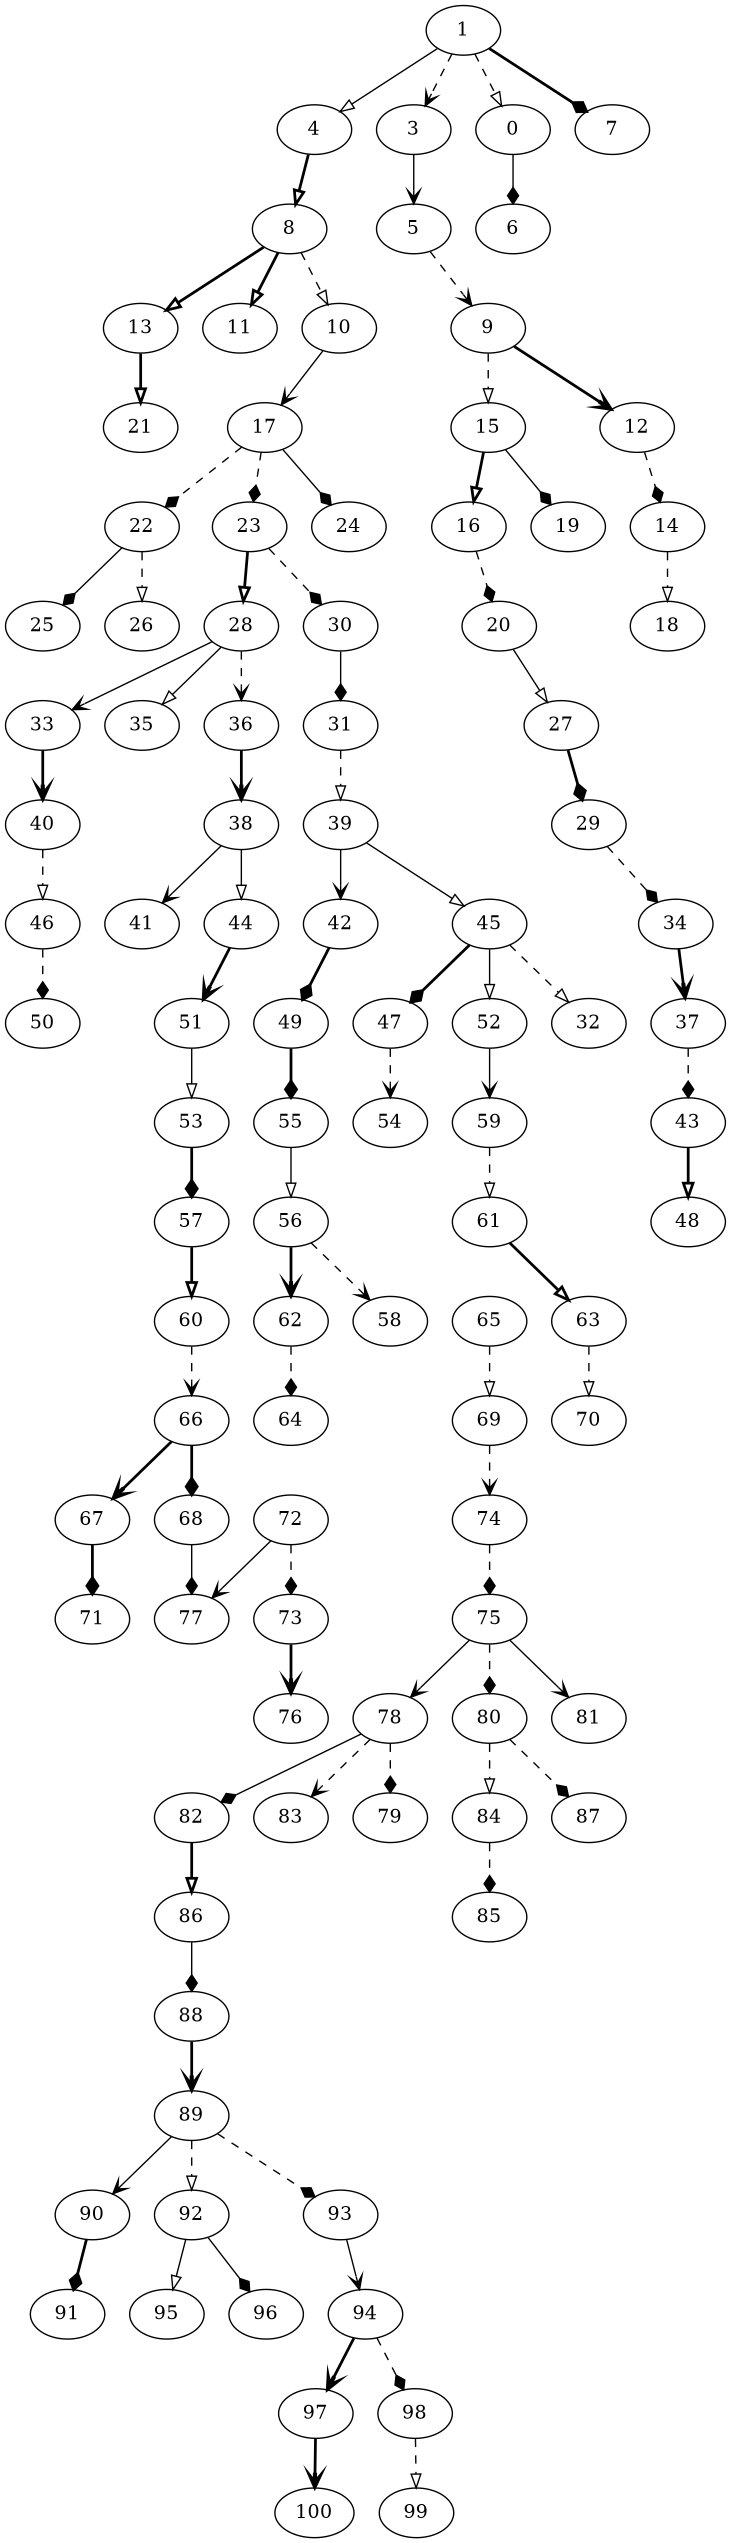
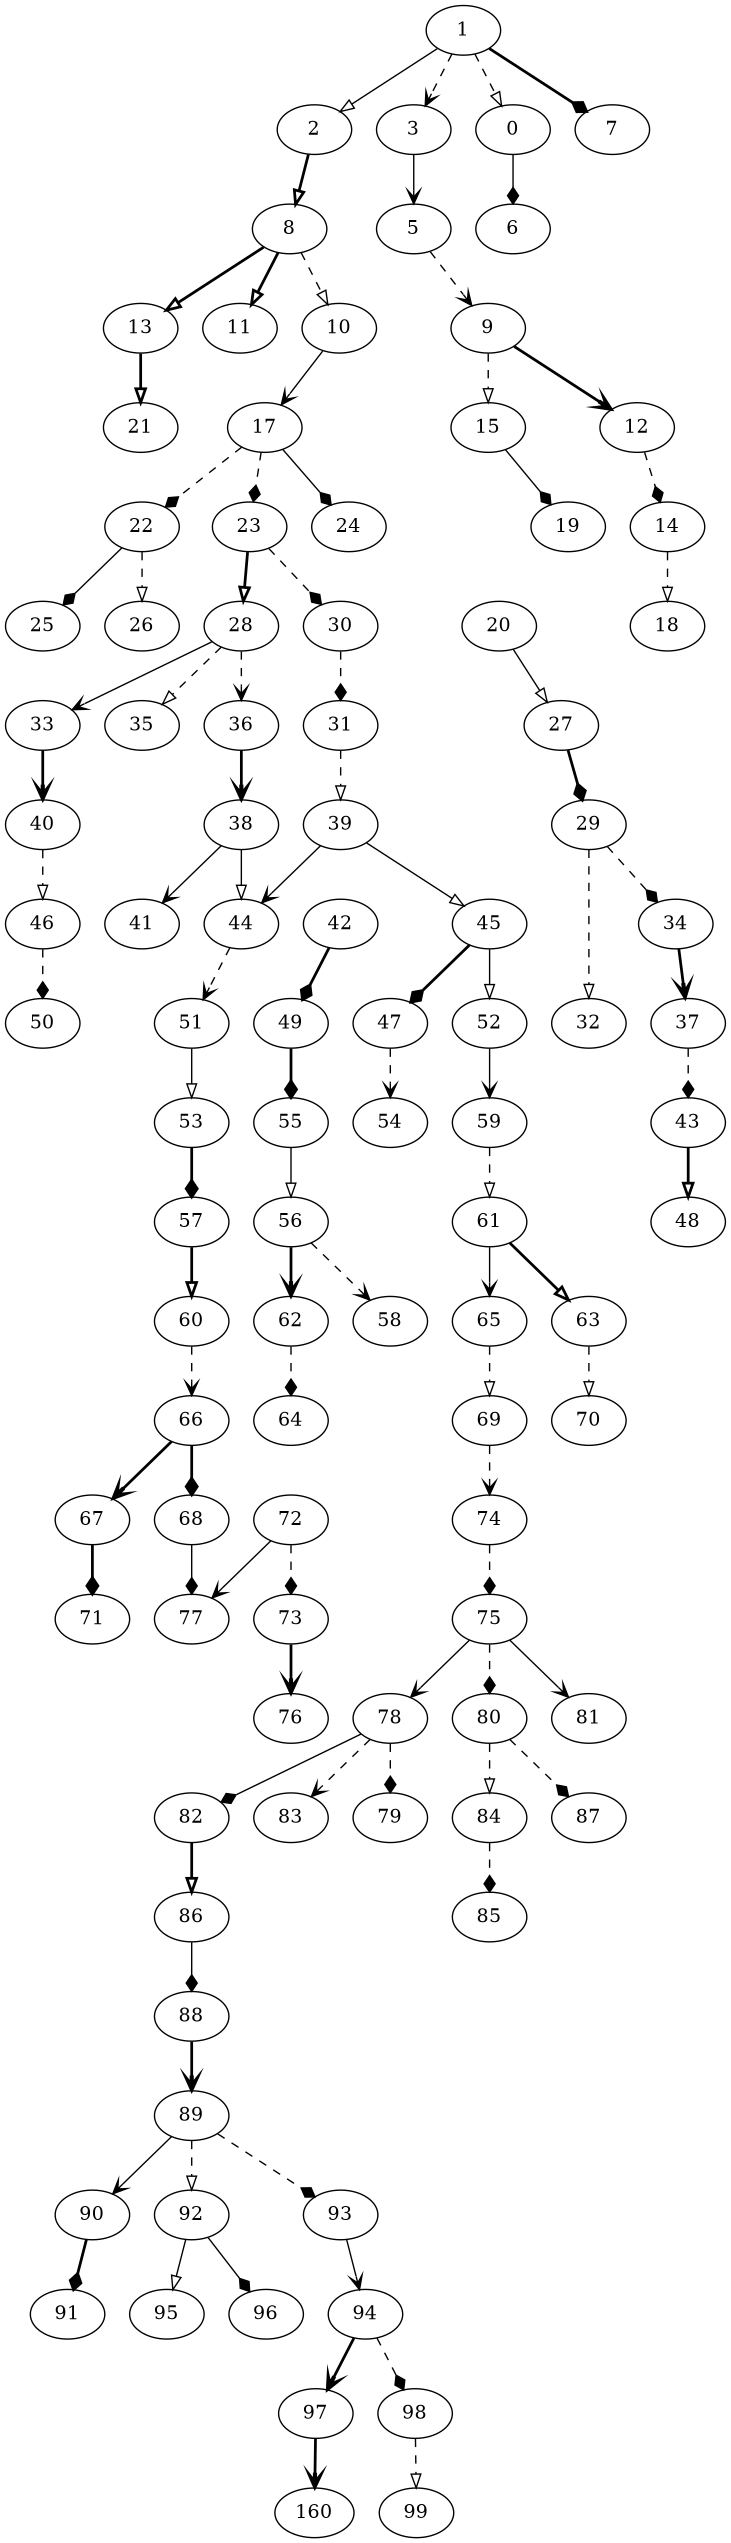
  digraph {
    node [alpha=0.05]
    edge [arrowhead=diamond style=dashed]
    1 [alpha=0.02]
-   2 [alpha=0.17 label=4]
+   2 [alpha=0.17]
    3 [alpha=0.13]
    n4 [alpha=0.09 label=0]
    7
    8 [alpha=0.03]
    5
    6 [alpha=0.08]
    10
    11 [alpha=0.08]
    13 [alpha=0.09]
    9 [alpha=0.03]
    17 [alpha=0.01]
    21 [alpha=0.12]
    12 [alpha=0.00]
    15 [alpha=0.17]
    14 [alpha=0.02]
-   16 [alpha=0.04]
    19 [alpha=0.06]
    22 [alpha=0.03]
    23 [alpha=0.11]
    24 [alpha=0.06]
    18
    20 [alpha=0.03]
    25 [alpha=0.02]
    26 [alpha=0.06]
    28 [alpha=0.06]
    30 [alpha=0.18]
    27 [alpha=0.11]
    29 [alpha=0.14]
    33 [alpha=0.18]
    35 [alpha=0.15]
    36 [alpha=0.03]
    31 [alpha=0.10]
    32 [alpha=0.18]
    34 [alpha=0.16]
    40 [alpha=0.18]
    38
    39 [alpha=0.04]
    37 [alpha=0.01]
    46 [alpha=0.11]
    41 [alpha=0.12]
    44 [alpha=0.18]
    43 [alpha=0.10]
    42 [alpha=0.15]
    45 [alpha=0.02]
    49 [alpha=0.06]
    47 [alpha=0.14]
    52 [alpha=0.11]
    50 [alpha=0.04]
    48 [alpha=0.08]
    51 [alpha=0.12]
    53 [alpha=0.18]
    55 [alpha=0.15]
    54 [alpha=0.08]
    59 [alpha=0.18]
    56 [alpha=0.20]
    57 [alpha=0.09]
    61 [alpha=0.00]
    58 [alpha=0.07]
    62
    60 [alpha=0.08]
    63 [alpha=0.02]
    65 [alpha=0.11]
    66 [alpha=0.12]
    64
    67
    68 [alpha=0.20]
    70 [alpha=0.15]
    69
    71 [alpha=0.02]
    77 [alpha=0.12]
    74 [alpha=0.01]
    75 [alpha=0.01]
    72 [alpha=0.13]
    73 [alpha=0.01]
    76 [alpha=0.04]
    78 [alpha=0.08]
    80 [alpha=0.08]
    81 [alpha=0.08]
    79 [alpha=0.17]
    82 [alpha=0.13]
    83 [alpha=0.07]
    84 [alpha=0.13]
    87 [alpha=0.18]
    86 [alpha=0.04]
    85 [alpha=0.07]
    88 [alpha=0.04]
    89 [alpha=0.00]
    90 [alpha=0.03]
    92 [alpha=0.01]
    93 [alpha=0.18]
    91 [alpha=0.13]
    95 [alpha=0.13]
    96 [alpha=0.16]
    94 [alpha=0.01]
    97 [alpha=0.01]
    98 [alpha=0.10]
-   100 [alpha=0.16]
+   100 [alpha=0.16 label=160]
    99 [alpha=0.01]
    1 -> 2 [arrowhead=onormal style=solid]
    1 -> 3 [arrowhead=vee]
    1 -> n4 [arrowhead=onormal]
    1 -> 7 [style=bold]
    2 -> 8 [arrowhead=onormal style=bold]
    3 -> 5 [arrowhead=vee style=solid]
    n4 -> 6 [style=solid]
    8 -> 10 [arrowhead=onormal]
    8 -> 11 [arrowhead=onormal style=bold]
    8 -> 13 [arrowhead=onormal style=bold]
    5 -> 9 [arrowhead=vee]
    10 -> 17 [arrowhead=vee style=solid]
    13 -> 21 [arrowhead=onormal style=bold]
    9 -> 12 [arrowhead=vee style=bold]
    9 -> 15 [arrowhead=onormal]
    17 -> 22
    17 -> 23
    17 -> 24 [style=solid]
    12 -> 14
-   15 -> 16 [arrowhead=onormal style=bold]
    15 -> 19 [style=solid]
    14 -> 18 [arrowhead=onormal]
-   16 -> 20
    22 -> 25 [style=solid]
    22 -> 26 [arrowhead=onormal]
    23 -> 28 [arrowhead=onormal style=bold]
    23 -> 30
    20 -> 27 [arrowhead=onormal style=solid]
    28 -> 33 [arrowhead=vee style=solid]
-   28 -> 35 [arrowhead=onormal style=solid]
+   28 -> 35 [arrowhead=onormal]
    28 -> 36 [arrowhead=vee]
-   30 -> 31 [style=solid]
+   30 -> 31
    27 -> 29 [style=bold]
-   45 -> 32 [arrowhead=onormal]
+   29 -> 32 [arrowhead=onormal]
    29 -> 34
    33 -> 40 [arrowhead=vee style=bold]
    36 -> 38 [arrowhead=vee style=bold]
    31 -> 39 [arrowhead=onormal]
    34 -> 37 [arrowhead=vee style=bold]
    40 -> 46 [arrowhead=onormal]
    38 -> 41 [arrowhead=vee style=solid]
    38 -> 44 [arrowhead=onormal style=solid]
-   39 -> 42 [arrowhead=vee style=solid]
+   39 -> 44 [arrowhead=vee style=solid]
    39 -> 45 [arrowhead=onormal style=solid]
    37 -> 43
    46 -> 50
-   44 -> 51 [arrowhead=vee style=bold]
+   44 -> 51 [arrowhead=vee]
    43 -> 48 [arrowhead=onormal style=bold]
    42 -> 49 [style=bold]
    45 -> 47 [style=bold]
    45 -> 52 [arrowhead=onormal style=solid]
    49 -> 55 [style=bold]
    47 -> 54 [arrowhead=vee]
    52 -> 59 [arrowhead=vee style=solid]
    51 -> 53 [arrowhead=onormal style=solid]
    53 -> 57 [style=bold]
    55 -> 56 [arrowhead=onormal style=solid]
    59 -> 61 [arrowhead=onormal]
    56 -> 58 [arrowhead=vee]
    56 -> 62 [arrowhead=vee style=bold]
    57 -> 60 [arrowhead=onormal style=bold]
    61 -> 63 [arrowhead=onormal style=bold]
+   61 -> 65 [arrowhead=vee style=solid]
    62 -> 64
    60 -> 66 [arrowhead=vee]
    63 -> 70 [arrowhead=onormal]
    65 -> 69 [arrowhead=onormal]
    66 -> 67 [arrowhead=vee style=bold]
    66 -> 68 [style=bold]
    67 -> 71 [style=bold]
    68 -> 77 [style=solid]
    69 -> 74 [arrowhead=vee]
    74 -> 75
    75 -> 78 [arrowhead=vee style=solid]
    75 -> 80
    75 -> 81 [arrowhead=vee style=solid]
    72 -> 77 [arrowhead=vee style=solid]
    72 -> 73
    73 -> 76 [arrowhead=vee style=bold]
    78 -> 79
    78 -> 82 [style=solid]
    78 -> 83 [arrowhead=vee]
    80 -> 84 [arrowhead=onormal]
    80 -> 87
    82 -> 86 [arrowhead=onormal style=bold]
    84 -> 85
    86 -> 88 [style=solid]
    88 -> 89 [arrowhead=vee style=bold]
    89 -> 90 [arrowhead=vee style=solid]
    89 -> 92 [arrowhead=onormal]
    89 -> 93
    90 -> 91 [style=bold]
    92 -> 95 [arrowhead=onormal style=solid]
    92 -> 96 [style=solid]
    93 -> 94 [arrowhead=vee style=solid]
    94 -> 97 [arrowhead=vee style=bold]
    94 -> 98
    97 -> 100 [arrowhead=vee style=bold]
    98 -> 99 [arrowhead=onormal]
  }
